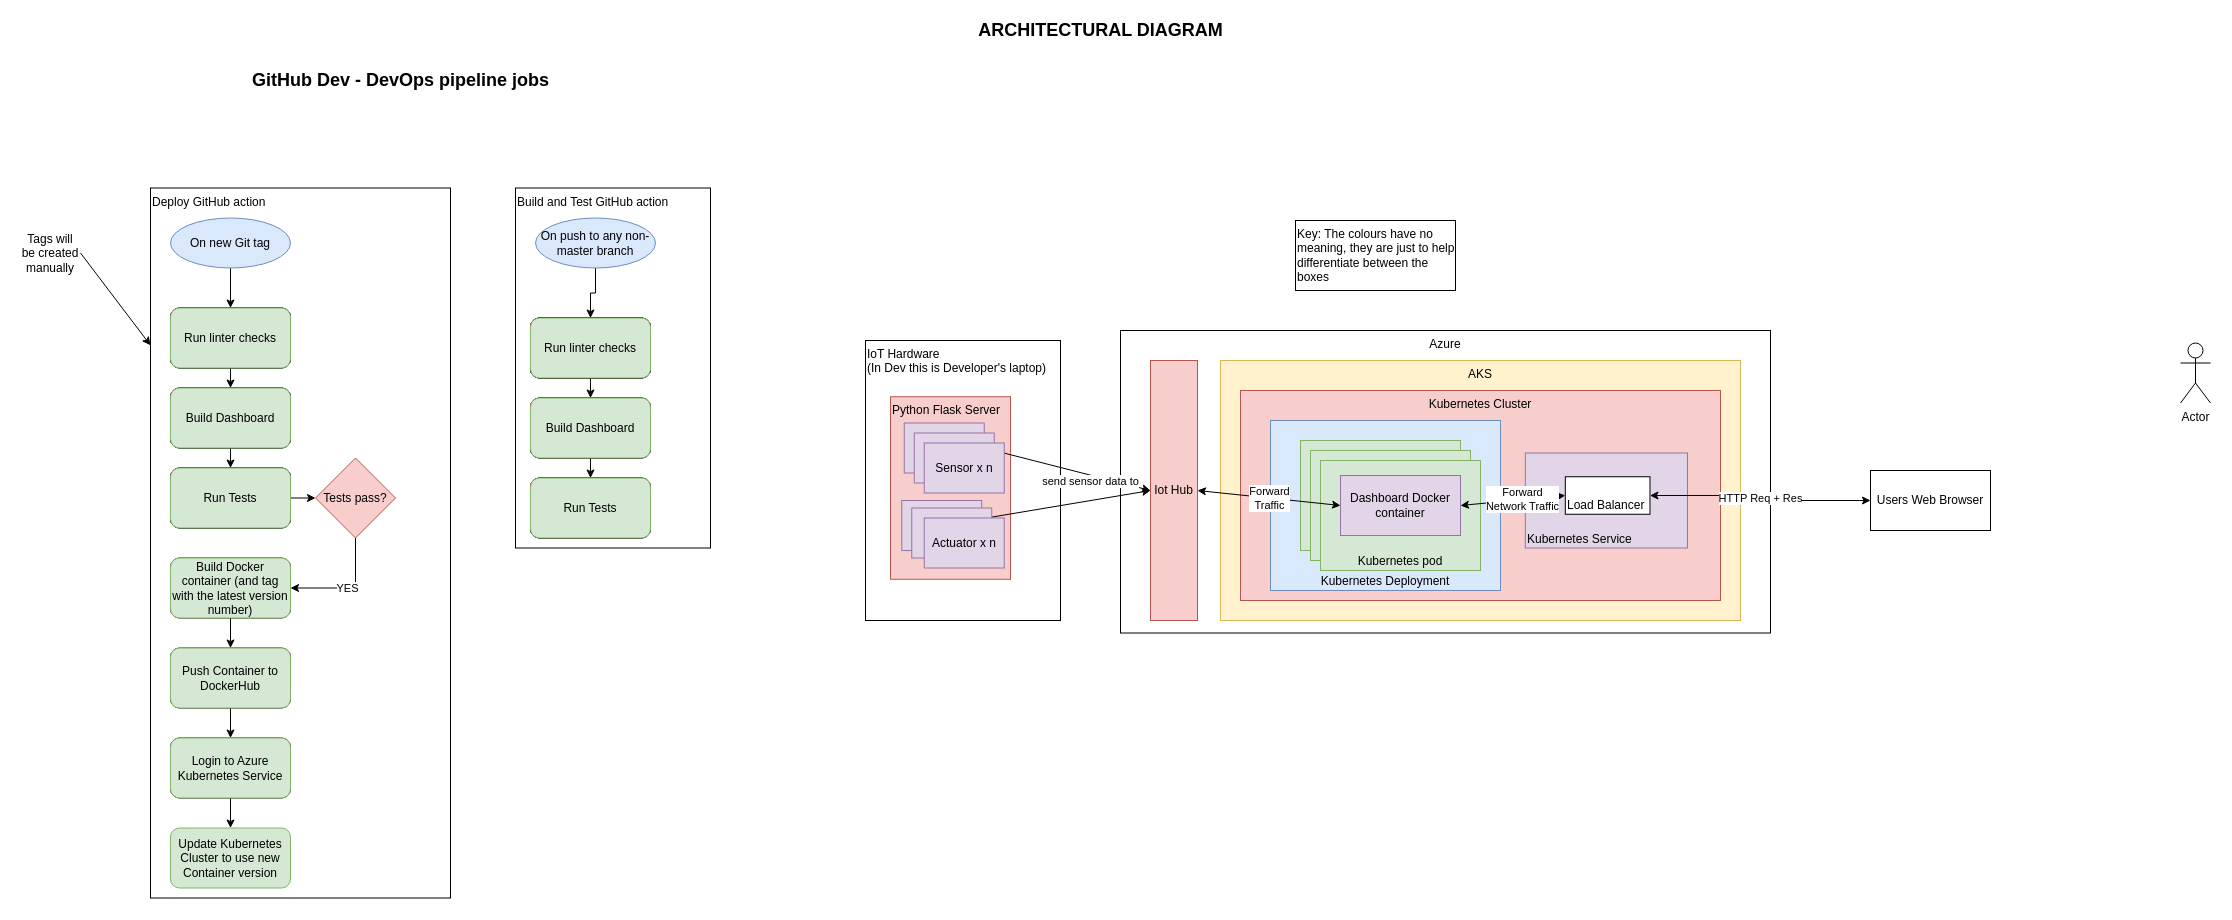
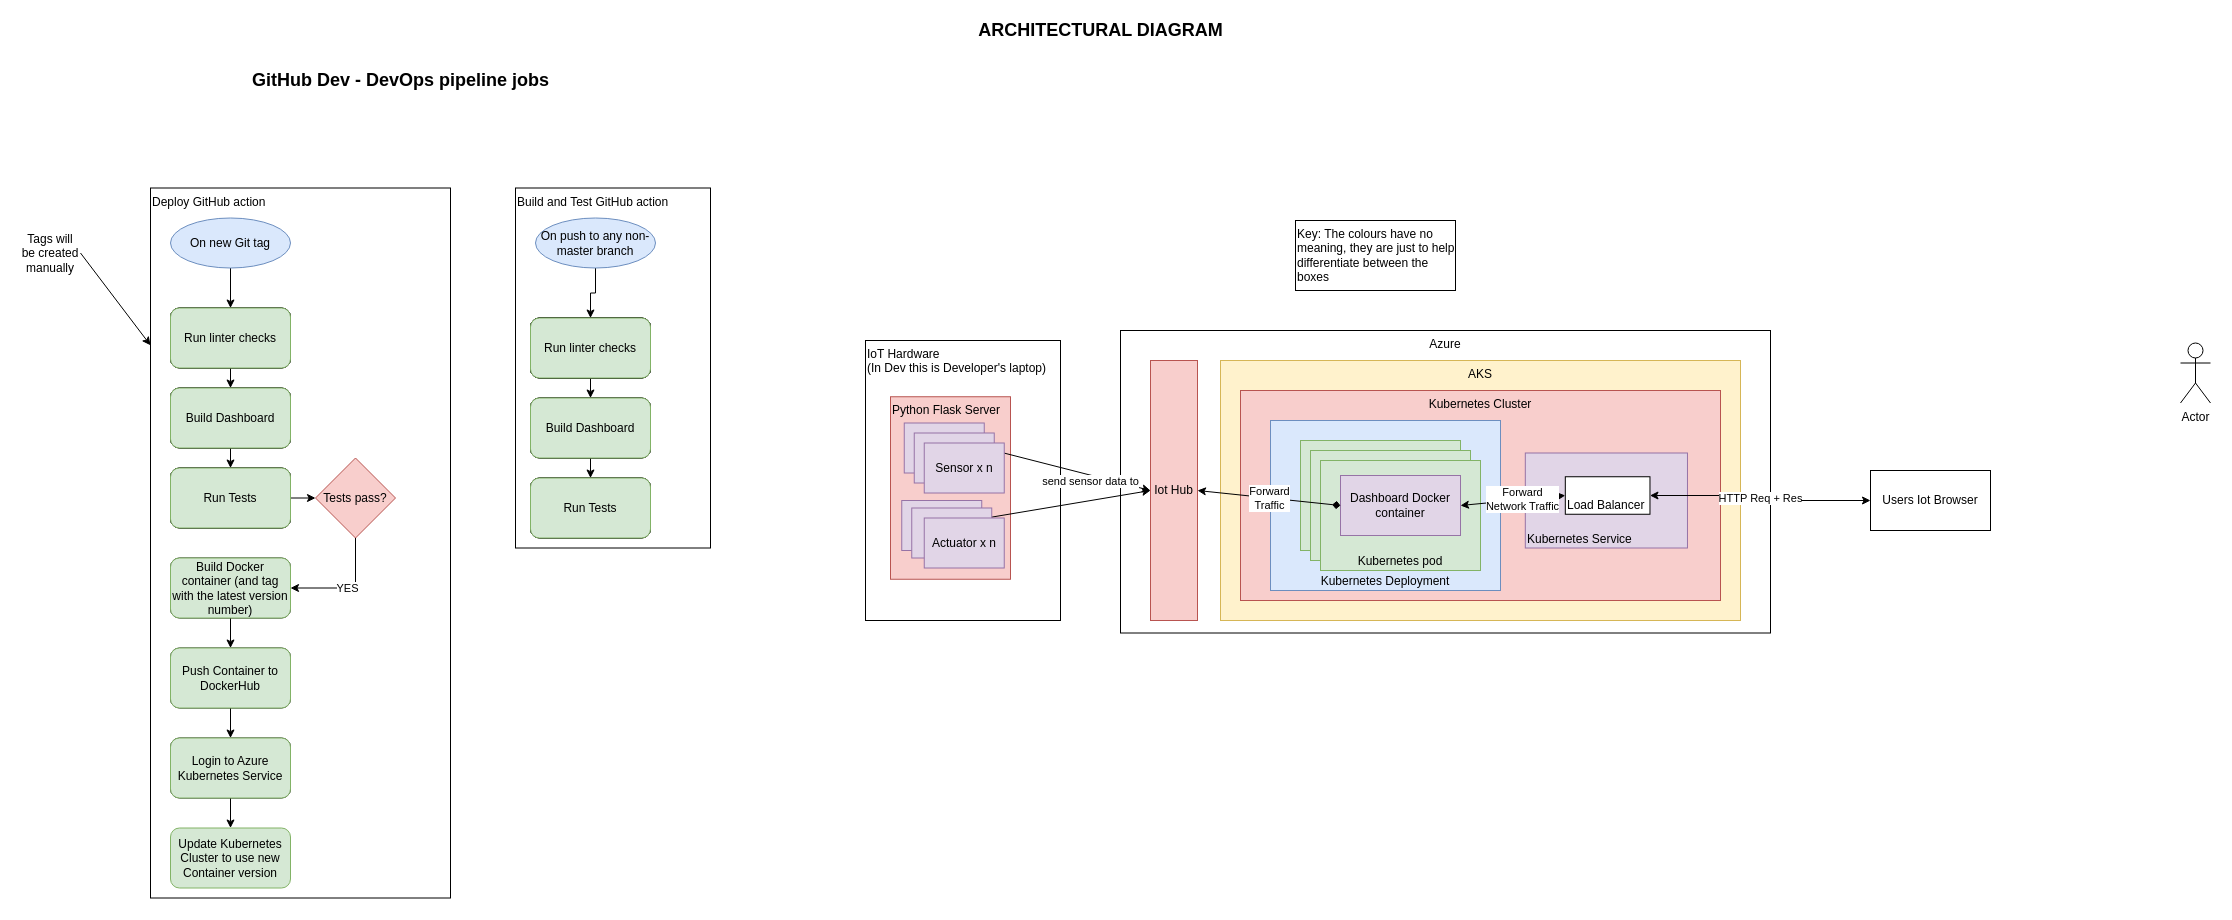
  <mxCell id="0" />
  <mxCell id="1" parent="0" />
  <mxCell id="2" value="IoT Hardware&lt;br&gt;(In Dev this is Developer's laptop)" style="rounded=0;whiteSpace=wrap;html=1;align=left;verticalAlign=top;" parent="1" vertex="1"><mxGeometry x="865" y="340" width="195" height="280" as="geometry" /></mxCell>
  <mxCell id="3" value="Azure" style="rounded=0;whiteSpace=wrap;html=1;verticalAlign=top;" parent="1" vertex="1"><mxGeometry x="1120" y="330" width="650" height="302.5" as="geometry" /></mxCell>
  <mxCell id="4" value="Iot Hub" style="rounded=0;whiteSpace=wrap;html=1;verticalAlign=middle;fillColor=#f8cecc;strokeColor=#b85450;" parent="1" vertex="1"><mxGeometry x="1150" y="360" width="47" height="260" as="geometry" /></mxCell>
  <mxCell id="5" value="AKS" style="rounded=0;whiteSpace=wrap;verticalAlign=top;fillColor=#fff2cc;strokeColor=#d6b656;" parent="1" vertex="1"><mxGeometry x="1220" y="360" width="520" height="260" as="geometry" /></mxCell>
  <mxCell id="6" value="&lt;font style=&quot;font-size: 18px;&quot;&gt;&lt;b&gt;ARCHITECTURAL DIAGRAM&lt;/b&gt;&lt;/font&gt;" style="text;html=1;align=center;verticalAlign=middle;resizable=0;points=[];autosize=1;strokeColor=none;fillColor=none;fontSize=14;" parent="1" vertex="1"><mxGeometry x="970" y="20" width="260" height="20" as="geometry" /></mxCell>
  <mxCell id="7" value="Kubernetes Cluster" style="rounded=0;whiteSpace=wrap;html=1;verticalAlign=top;fillColor=#f8cecc;strokeColor=#b85450;" parent="1" vertex="1"><mxGeometry x="1240" y="390" width="480" height="210" as="geometry" /></mxCell>
  <mxCell id="8" value="Kubernetes Service" style="rounded=0;whiteSpace=wrap;html=1;verticalAlign=bottom;align=left;fillColor=#e1d5e7;strokeColor=#9673a6;" parent="1" vertex="1"><mxGeometry x="1524.81" y="452.5" width="162.16" height="95" as="geometry" /></mxCell>
  <mxCell id="9" value="Kubernetes Deployment" style="rounded=0;whiteSpace=wrap;html=1;verticalAlign=bottom;fillColor=#dae8fc;strokeColor=#6c8ebf;" parent="1" vertex="1"><mxGeometry x="1270" y="420" width="230" height="170" as="geometry" /></mxCell>
  <mxCell id="10" value="Kubernetes pod" style="rounded=0;whiteSpace=wrap;html=1;verticalAlign=bottom;fillColor=#d5e8d4;strokeColor=#82b366;" parent="1" vertex="1"><mxGeometry x="1300" y="440" width="160" height="110" as="geometry" /></mxCell>
  <mxCell id="11" value="HTTP Req + Res" style="edgeStyle=orthogonalEdgeStyle;rounded=0;orthogonalLoop=1;jettySize=auto;html=1;exitX=1;exitY=0.5;exitDx=0;exitDy=0;entryX=0;entryY=0.5;entryDx=0;entryDy=0;startArrow=classic;startFill=1;" parent="1" source="12" target="14" edge="1"><mxGeometry relative="1" as="geometry" /></mxCell>
  <mxCell id="12" value="Load Balancer" style="rounded=0;whiteSpace=wrap;html=1;verticalAlign=bottom;align=left;" parent="1" vertex="1"><mxGeometry x="1564.81" y="476.25" width="84.66" height="37.5" as="geometry" /></mxCell>
  <mxCell id="13" value="Actor" style="shape=umlActor;verticalLabelPosition=bottom;verticalAlign=top;html=1;outlineConnect=0;" parent="1" vertex="1"><mxGeometry x="2180" y="342.5" width="30" height="60" as="geometry" /></mxCell>
- <mxCell id="14" value="Users Web Browser" style="rounded=0;whiteSpace=wrap;html=1;" parent="1" vertex="1"><mxGeometry x="1870" y="470" width="120" height="60" as="geometry" /></mxCell>
+ <mxCell id="14" value="Users Iot Browser" style="rounded=0;whiteSpace=wrap;html=1;" parent="1" vertex="1"><mxGeometry x="1870" y="470" width="120" height="60" as="geometry" /></mxCell>
  <mxCell id="15" value="Python Flask Server" style="rounded=0;whiteSpace=wrap;html=1;fillColor=#f8cecc;strokeColor=#b85450;align=left;verticalAlign=top;" parent="1" vertex="1"><mxGeometry x="890" y="396.25" width="120" height="182.5" as="geometry" /></mxCell>
  <mxCell id="16" value="Sensor x n" style="rounded=0;whiteSpace=wrap;html=1;fillColor=#e1d5e7;strokeColor=#9673a6;" parent="1" vertex="1"><mxGeometry x="903.75" y="422.5" width="80" height="50" as="geometry" /></mxCell>
  <mxCell id="17" style="rounded=0;orthogonalLoop=1;jettySize=auto;html=1;exitX=1;exitY=0.5;exitDx=0;exitDy=0;entryX=0;entryY=0.5;entryDx=0;entryDy=0;" parent="1" source="16" target="4" edge="1"><mxGeometry relative="1" as="geometry" /></mxCell>
  <mxCell id="18" value="send sensor data to" style="edgeLabel;html=1;align=center;verticalAlign=middle;resizable=0;points=[];" parent="17" vertex="1" connectable="0"><mxGeometry x="0.071" relative="1" as="geometry"><mxPoint x="17" y="10" as="offset" /></mxGeometry></mxCell>
  <mxCell id="19" style="rounded=0;orthogonalLoop=1;jettySize=auto;html=1;entryX=0;entryY=0.5;entryDx=0;entryDy=0;" parent="1" source="20" target="4" edge="1"><mxGeometry relative="1" as="geometry" /></mxCell>
  <mxCell id="20" value="" style="rounded=0;whiteSpace=wrap;html=1;fillColor=#e1d5e7;strokeColor=#9673a6;" parent="1" vertex="1"><mxGeometry x="901.25" y="500" width="80" height="50" as="geometry" /></mxCell>
  <mxCell id="21" value="Key: The colours have no meaning, they are just to help differentiate between the boxes" style="rounded=0;whiteSpace=wrap;html=1;align=left;verticalAlign=top;" parent="1" vertex="1"><mxGeometry x="1295" y="220" width="160" height="70" as="geometry" /></mxCell>
  <mxCell id="22" value="" style="rounded=0;whiteSpace=wrap;html=1;fillColor=#e1d5e7;strokeColor=#9673a6;" vertex="1" parent="1"><mxGeometry x="911.25" y="507.5" width="80" height="50" as="geometry" /></mxCell>
  <mxCell id="23" value="Actuator x n" style="rounded=0;whiteSpace=wrap;html=1;fillColor=#e1d5e7;strokeColor=#9673a6;" vertex="1" parent="1"><mxGeometry x="923.75" y="517.5" width="80" height="50" as="geometry" /></mxCell>
  <mxCell id="24" value="Sensor x n" style="rounded=0;whiteSpace=wrap;html=1;fillColor=#e1d5e7;strokeColor=#9673a6;" vertex="1" parent="1"><mxGeometry x="913.75" y="432.5" width="80" height="50" as="geometry" /></mxCell>
  <mxCell id="25" value="Sensor x n" style="rounded=0;whiteSpace=wrap;html=1;fillColor=#e1d5e7;strokeColor=#9673a6;" vertex="1" parent="1"><mxGeometry x="923.75" y="442.5" width="80" height="50" as="geometry" /></mxCell>
  <mxCell id="26" value="Kubernetes pod" style="rounded=0;whiteSpace=wrap;html=1;verticalAlign=bottom;fillColor=#d5e8d4;strokeColor=#82b366;" vertex="1" parent="1"><mxGeometry x="1310" y="450" width="160" height="110" as="geometry" /></mxCell>
  <mxCell id="27" value="Kubernetes pod" style="rounded=0;whiteSpace=wrap;html=1;verticalAlign=bottom;fillColor=#d5e8d4;strokeColor=#82b366;" vertex="1" parent="1"><mxGeometry x="1320" y="460" width="160" height="110" as="geometry" /></mxCell>
  <mxCell id="28" value="Dashboard Docker container" style="rounded=0;whiteSpace=wrap;html=1;fillColor=#e1d5e7;strokeColor=#9673a6;" parent="1" vertex="1"><mxGeometry x="1340" y="475" width="120" height="60" as="geometry" /></mxCell>
  <mxCell id="29" style="rounded=0;orthogonalLoop=1;jettySize=auto;html=1;exitX=1;exitY=0.5;exitDx=0;exitDy=0;entryX=0;entryY=0.5;entryDx=0;entryDy=0;startArrow=classic;startFill=1;" parent="1" source="28" target="12" edge="1"><mxGeometry relative="1" as="geometry" /></mxCell>
  <mxCell id="30" value="Forward&lt;br&gt;Network Traffic" style="edgeLabel;html=1;align=center;verticalAlign=middle;resizable=0;points=[];" parent="29" vertex="1" connectable="0"><mxGeometry x="0.18" y="1" relative="1" as="geometry"><mxPoint as="offset" /></mxGeometry></mxCell>
- <mxCell id="31" value="Forward&lt;br&gt;Traffic" style="rounded=0;orthogonalLoop=1;jettySize=auto;html=1;exitX=1;exitY=0.5;exitDx=0;exitDy=0;entryX=0;entryY=0.5;entryDx=0;entryDy=0;startArrow=classic;startFill=1;" parent="1" source="4" target="28" edge="1"><mxGeometry relative="1" as="geometry" /></mxCell>
+ <mxCell id="31" value="Forward&lt;br&gt;Traffic" style="rounded=0;orthogonalLoop=1;jettySize=auto;html=1;exitX=1;exitY=0.5;exitDx=0;exitDy=0;entryX=0;entryY=0.5;entryDx=0;entryDy=0;startArrow=classic;startFill=1;endArrow=diamond;" parent="1" source="4" target="28" edge="1"><mxGeometry relative="1" as="geometry" /></mxCell>
  <mxCell id="32" value="Deploy GitHub action" style="rounded=0;whiteSpace=wrap;html=1;verticalAlign=top;align=left;" vertex="1" parent="1"><mxGeometry x="150" y="187.5" width="300" height="710" as="geometry" /></mxCell>
  <mxCell id="33" style="edgeStyle=orthogonalEdgeStyle;rounded=0;orthogonalLoop=1;jettySize=auto;html=1;exitX=0.5;exitY=1;exitDx=0;exitDy=0;entryX=0.5;entryY=0;entryDx=0;entryDy=0;" edge="1" parent="1" source="34" target="36"><mxGeometry relative="1" as="geometry" /></mxCell>
  <mxCell id="34" value="Build Dashboard" style="rounded=1;whiteSpace=wrap;html=1;" vertex="1" parent="1"><mxGeometry x="170" y="387.5" width="120" height="60" as="geometry" /></mxCell>
  <mxCell id="35" style="edgeStyle=orthogonalEdgeStyle;rounded=0;orthogonalLoop=1;jettySize=auto;html=1;exitX=1;exitY=0.5;exitDx=0;exitDy=0;entryX=0;entryY=0.5;entryDx=0;entryDy=0;" edge="1" parent="1" source="36" target="38"><mxGeometry relative="1" as="geometry" /></mxCell>
  <mxCell id="36" value="Run Tests" style="rounded=1;whiteSpace=wrap;html=1;" vertex="1" parent="1"><mxGeometry x="170" y="467.5" width="120" height="60" as="geometry" /></mxCell>
  <mxCell id="37" value="YES" style="edgeStyle=orthogonalEdgeStyle;rounded=0;orthogonalLoop=1;jettySize=auto;html=1;exitX=0.5;exitY=1;exitDx=0;exitDy=0;entryX=1;entryY=0.5;entryDx=0;entryDy=0;" edge="1" parent="1" source="38" target="42"><mxGeometry relative="1" as="geometry" /></mxCell>
  <mxCell id="38" value="Tests pass?" style="rhombus;whiteSpace=wrap;html=1;fillColor=#f8cecc;strokeColor=#b85450;" vertex="1" parent="1"><mxGeometry x="315" y="457.5" width="80" height="80" as="geometry" /></mxCell>
  <mxCell id="39" style="edgeStyle=orthogonalEdgeStyle;rounded=0;orthogonalLoop=1;jettySize=auto;html=1;exitX=0.5;exitY=1;exitDx=0;exitDy=0;entryX=0.5;entryY=0;entryDx=0;entryDy=0;" edge="1" parent="1" source="40" target="34"><mxGeometry relative="1" as="geometry" /></mxCell>
  <mxCell id="40" value="Run linter checks" style="rounded=1;whiteSpace=wrap;html=1;" vertex="1" parent="1"><mxGeometry x="170" y="307.5" width="120" height="60" as="geometry" /></mxCell>
  <mxCell id="41" style="edgeStyle=orthogonalEdgeStyle;rounded=0;orthogonalLoop=1;jettySize=auto;html=1;exitX=0.5;exitY=1;exitDx=0;exitDy=0;entryX=0.5;entryY=0;entryDx=0;entryDy=0;" edge="1" parent="1" source="42" target="44"><mxGeometry relative="1" as="geometry" /></mxCell>
  <mxCell id="42" value="Build Docker container (and tag with the latest version number)" style="rounded=1;whiteSpace=wrap;html=1;" vertex="1" parent="1"><mxGeometry x="170" y="557.5" width="120" height="60" as="geometry" /></mxCell>
  <mxCell id="43" style="edgeStyle=orthogonalEdgeStyle;rounded=0;orthogonalLoop=1;jettySize=auto;html=1;exitX=0.5;exitY=1;exitDx=0;exitDy=0;entryX=0.5;entryY=0;entryDx=0;entryDy=0;" edge="1" parent="1" source="44" target="46"><mxGeometry relative="1" as="geometry" /></mxCell>
  <mxCell id="44" value="Push Container to DockerHub" style="rounded=1;whiteSpace=wrap;html=1;" vertex="1" parent="1"><mxGeometry x="170" y="647.5" width="120" height="60" as="geometry" /></mxCell>
  <mxCell id="45" style="edgeStyle=orthogonalEdgeStyle;rounded=0;orthogonalLoop=1;jettySize=auto;html=1;exitX=0.5;exitY=1;exitDx=0;exitDy=0;entryX=0.5;entryY=0;entryDx=0;entryDy=0;" edge="1" parent="1" source="46" target="47"><mxGeometry relative="1" as="geometry" /></mxCell>
  <mxCell id="46" value="Login to Azure Kubernetes Service" style="rounded=1;whiteSpace=wrap;html=1;" vertex="1" parent="1"><mxGeometry x="170" y="737.5" width="120" height="60" as="geometry" /></mxCell>
  <mxCell id="47" value="Update Kubernetes Cluster to use new Container version" style="rounded=1;whiteSpace=wrap;html=1;fillColor=#d5e8d4;strokeColor=#82b366;" vertex="1" parent="1"><mxGeometry x="170" y="827.5" width="120" height="60" as="geometry" /></mxCell>
  <mxCell id="48" value="Build and Test GitHub action" style="rounded=0;whiteSpace=wrap;html=1;verticalAlign=top;align=left;" vertex="1" parent="1"><mxGeometry x="515" y="187.5" width="195" height="360" as="geometry" /></mxCell>
  <mxCell id="49" style="edgeStyle=orthogonalEdgeStyle;rounded=0;orthogonalLoop=1;jettySize=auto;html=1;exitX=0.5;exitY=1;exitDx=0;exitDy=0;entryX=0.5;entryY=0;entryDx=0;entryDy=0;" edge="1" parent="1" source="50" target="40"><mxGeometry relative="1" as="geometry" /></mxCell>
  <mxCell id="50" value="On new Git tag" style="ellipse;whiteSpace=wrap;html=1;fillColor=#dae8fc;strokeColor=#6c8ebf;" vertex="1" parent="1"><mxGeometry x="170" y="217.5" width="120" height="50" as="geometry" /></mxCell>
  <mxCell id="51" style="edgeStyle=orthogonalEdgeStyle;rounded=0;orthogonalLoop=1;jettySize=auto;html=1;exitX=0.5;exitY=1;exitDx=0;exitDy=0;entryX=0.5;entryY=0;entryDx=0;entryDy=0;" edge="1" parent="1" source="52" target="57"><mxGeometry relative="1" as="geometry" /></mxCell>
  <mxCell id="52" value="On push to any non-master branch" style="ellipse;whiteSpace=wrap;html=1;fillColor=#dae8fc;strokeColor=#6c8ebf;" vertex="1" parent="1"><mxGeometry x="535" y="217.5" width="120" height="50" as="geometry" /></mxCell>
  <mxCell id="53" style="edgeStyle=orthogonalEdgeStyle;rounded=0;orthogonalLoop=1;jettySize=auto;html=1;exitX=0.5;exitY=1;exitDx=0;exitDy=0;entryX=0.5;entryY=0;entryDx=0;entryDy=0;" edge="1" parent="1" source="54" target="55"><mxGeometry relative="1" as="geometry" /></mxCell>
  <mxCell id="54" value="Build Dashboard" style="rounded=1;whiteSpace=wrap;html=1;" vertex="1" parent="1"><mxGeometry x="530" y="397.5" width="120" height="60" as="geometry" /></mxCell>
  <mxCell id="55" value="Run Tests" style="rounded=1;whiteSpace=wrap;html=1;" vertex="1" parent="1"><mxGeometry x="530" y="477.5" width="120" height="60" as="geometry" /></mxCell>
  <mxCell id="56" style="edgeStyle=orthogonalEdgeStyle;rounded=0;orthogonalLoop=1;jettySize=auto;html=1;exitX=0.5;exitY=1;exitDx=0;exitDy=0;entryX=0.5;entryY=0;entryDx=0;entryDy=0;" edge="1" parent="1" source="57" target="54"><mxGeometry relative="1" as="geometry" /></mxCell>
  <mxCell id="57" value="Run linter checks" style="rounded=1;whiteSpace=wrap;html=1;" vertex="1" parent="1"><mxGeometry x="530" y="317.5" width="120" height="60" as="geometry" /></mxCell>
  <mxCell id="58" style="rounded=0;orthogonalLoop=1;jettySize=auto;html=1;exitX=1;exitY=0.5;exitDx=0;exitDy=0;" edge="1" parent="1" source="59" target="32"><mxGeometry relative="1" as="geometry" /></mxCell>
  <mxCell id="59" value="Tags will be created manually" style="text;html=1;strokeColor=none;fillColor=none;align=center;verticalAlign=middle;whiteSpace=wrap;rounded=0;" vertex="1" parent="1"><mxGeometry x="20" y="237.5" width="60" height="30" as="geometry" /></mxCell>
  <mxCell id="60" value="&lt;span style=&quot;font-size: 18px;&quot;&gt;&lt;b&gt;GitHub Dev - DevOps pipeline jobs&lt;/b&gt;&lt;/span&gt;" style="text;html=1;align=center;verticalAlign=middle;resizable=0;points=[];autosize=1;strokeColor=none;fillColor=none;fontSize=14;" vertex="1" parent="1"><mxGeometry x="225" y="60" width="350" height="40" as="geometry" /></mxCell>
  <mxCell id="61" value="Run linter checks" style="rounded=1;whiteSpace=wrap;html=1;" vertex="1" parent="1"><mxGeometry x="530" y="317.5" width="120" height="60" as="geometry" /></mxCell>
  <mxCell id="62" value="Run linter checks" style="rounded=1;whiteSpace=wrap;html=1;" vertex="1" parent="1"><mxGeometry x="530" y="317.5" width="120" height="60" as="geometry" /></mxCell>
  <mxCell id="63" value="Build Dashboard" style="rounded=1;whiteSpace=wrap;html=1;" vertex="1" parent="1"><mxGeometry x="530" y="397.5" width="120" height="60" as="geometry" /></mxCell>
  <mxCell id="64" value="Run Tests" style="rounded=1;whiteSpace=wrap;html=1;" vertex="1" parent="1"><mxGeometry x="530" y="477.5" width="120" height="60" as="geometry" /></mxCell>
  <mxCell id="65" value="Run linter checks" style="rounded=1;whiteSpace=wrap;html=1;" vertex="1" parent="1"><mxGeometry x="170" y="307.5" width="120" height="60" as="geometry" /></mxCell>
  <mxCell id="66" value="Build Dashboard" style="rounded=1;whiteSpace=wrap;html=1;" vertex="1" parent="1"><mxGeometry x="170" y="387.5" width="120" height="60" as="geometry" /></mxCell>
  <mxCell id="67" value="Run Tests" style="rounded=1;whiteSpace=wrap;html=1;" vertex="1" parent="1"><mxGeometry x="170" y="467.5" width="120" height="60" as="geometry" /></mxCell>
  <mxCell id="68" value="Run linter checks" style="rounded=1;whiteSpace=wrap;html=1;fillColor=#d5e8d4;strokeColor=#82b366;" vertex="1" parent="1"><mxGeometry x="530" y="317.5" width="120" height="60" as="geometry" /></mxCell>
  <mxCell id="69" value="Build Dashboard" style="rounded=1;whiteSpace=wrap;html=1;fillColor=#d5e8d4;strokeColor=#82b366;" vertex="1" parent="1"><mxGeometry x="530" y="397.5" width="120" height="60" as="geometry" /></mxCell>
  <mxCell id="70" value="Run Tests" style="rounded=1;whiteSpace=wrap;html=1;fillColor=#d5e8d4;strokeColor=#82b366;" vertex="1" parent="1"><mxGeometry x="530" y="477.5" width="120" height="60" as="geometry" /></mxCell>
  <mxCell id="71" value="Run linter checks" style="rounded=1;whiteSpace=wrap;html=1;fillColor=#d5e8d4;strokeColor=#82b366;" vertex="1" parent="1"><mxGeometry x="170" y="307.5" width="120" height="60" as="geometry" /></mxCell>
  <mxCell id="72" value="Build Dashboard" style="rounded=1;whiteSpace=wrap;html=1;fillColor=#d5e8d4;strokeColor=#82b366;" vertex="1" parent="1"><mxGeometry x="170" y="387.5" width="120" height="60" as="geometry" /></mxCell>
  <mxCell id="73" value="Run Tests" style="rounded=1;whiteSpace=wrap;html=1;fillColor=#d5e8d4;strokeColor=#82b366;" vertex="1" parent="1"><mxGeometry x="170" y="467.5" width="120" height="60" as="geometry" /></mxCell>
  <mxCell id="74" value="Push Container to DockerHub" style="rounded=1;whiteSpace=wrap;html=1;fillColor=#d5e8d4;strokeColor=#82b366;" vertex="1" parent="1"><mxGeometry x="170" y="647.5" width="120" height="60" as="geometry" /></mxCell>
  <mxCell id="75" value="Build Docker container (and tag with the latest version number)" style="rounded=1;whiteSpace=wrap;html=1;fillColor=#d5e8d4;strokeColor=#82b366;" vertex="1" parent="1"><mxGeometry x="170" y="557.5" width="120" height="60" as="geometry" /></mxCell>
  <mxCell id="76" value="Login to Azure Kubernetes Service" style="rounded=1;whiteSpace=wrap;html=1;fillColor=#d5e8d4;strokeColor=#82b366;" vertex="1" parent="1"><mxGeometry x="170" y="737.5" width="120" height="60" as="geometry" /></mxCell>
